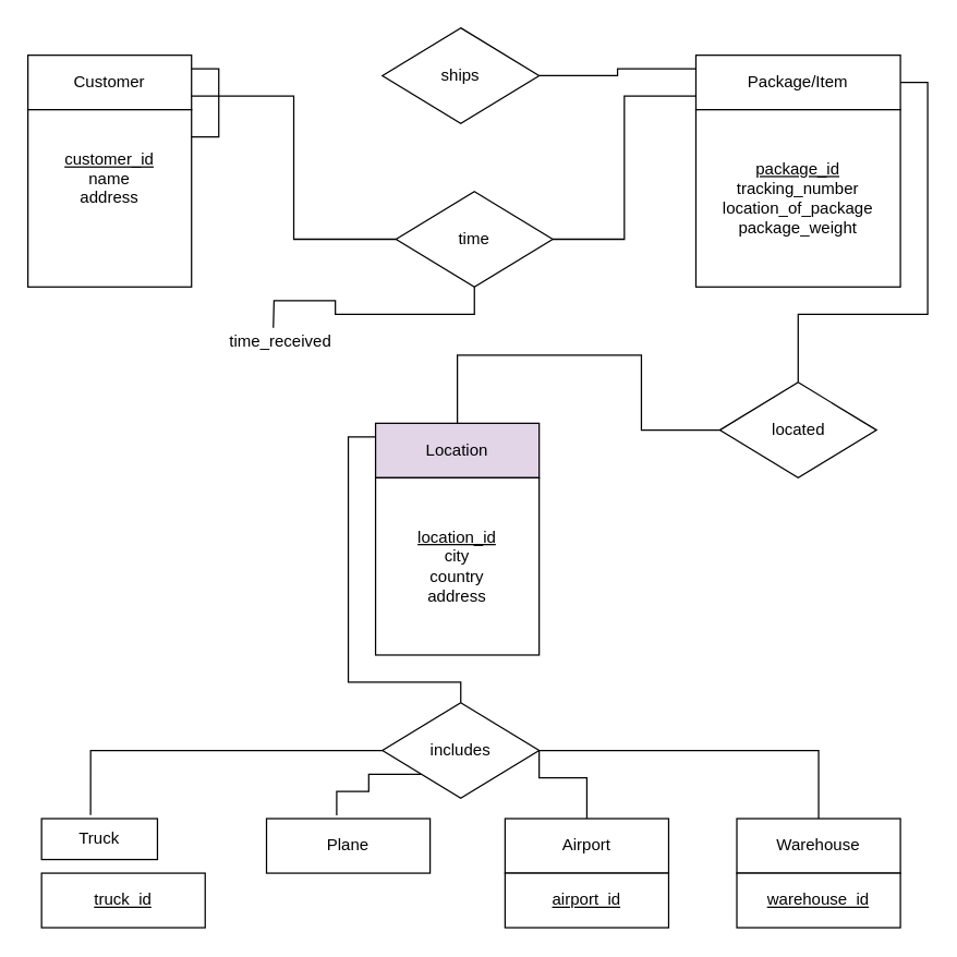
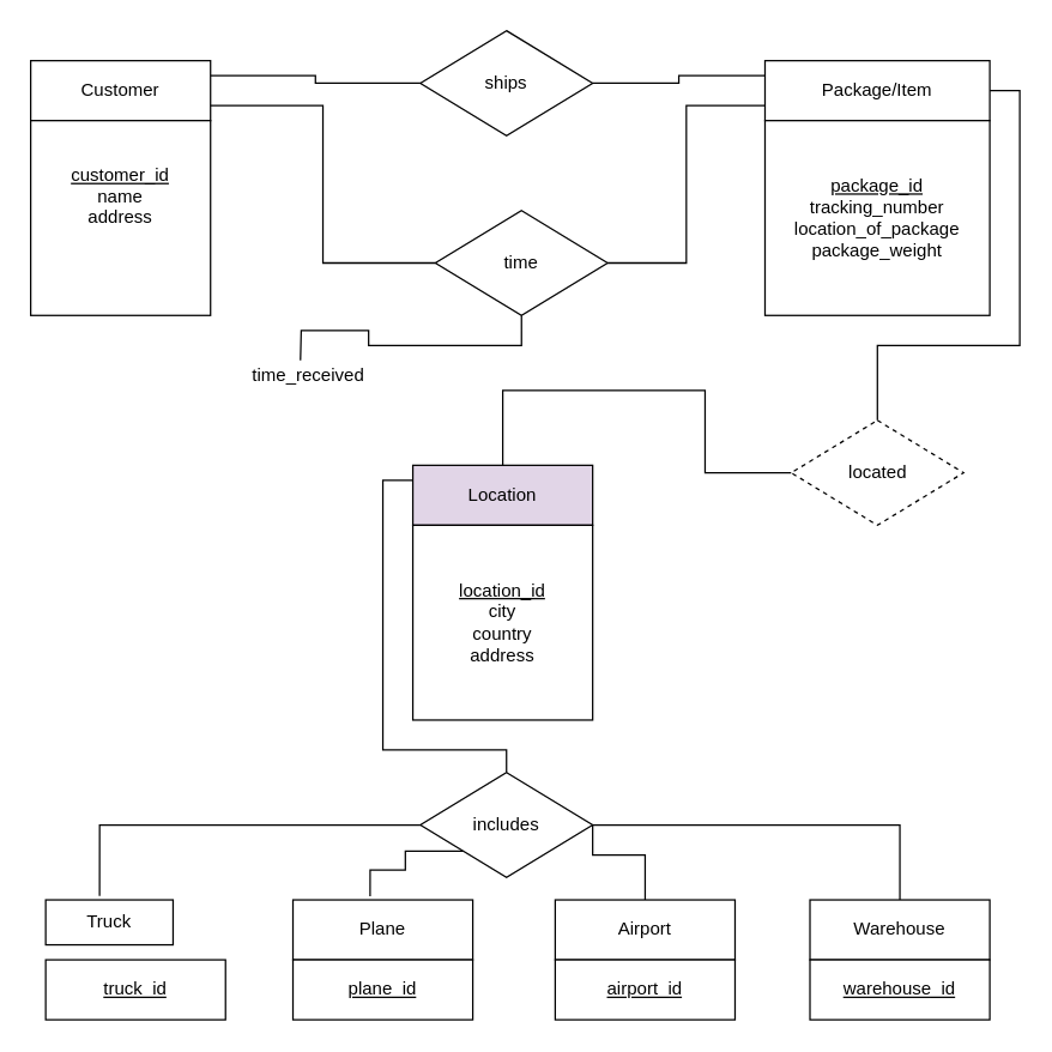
  <mxCell id="0" />
  <mxCell id="1" parent="0" />
- <mxCell id="2" style="edgeStyle=orthogonalEdgeStyle;rounded=0;orthogonalLoop=1;jettySize=auto;html=1;exitX=1;exitY=0.25;exitDx=0;exitDy=0;endArrow=none;endFill=0;" edge="1" parent="1" source="3" target="4"><mxGeometry relative="1" as="geometry" /></mxCell>
+ <mxCell id="2" style="edgeStyle=orthogonalEdgeStyle;rounded=0;orthogonalLoop=1;jettySize=auto;html=1;exitX=1;exitY=0.25;exitDx=0;exitDy=0;entryX=0;entryY=0.5;entryDx=0;entryDy=0;endArrow=none;endFill=0;" edge="1" parent="1" source="3" target="6"><mxGeometry relative="1" as="geometry" /></mxCell>
  <mxCell id="3" value="Customer" style="rounded=0;whiteSpace=wrap;html=1;" vertex="1" parent="1"><mxGeometry x="20" y="40" width="120" height="40" as="geometry" /></mxCell>
  <mxCell id="4" value="&lt;u&gt;customer_id&lt;br&gt;&lt;/u&gt;name&lt;br&gt;address&lt;br&gt;&lt;br&gt;&lt;br&gt;" style="rounded=0;whiteSpace=wrap;html=1;" vertex="1" parent="1"><mxGeometry x="20" y="80" width="120" height="130" as="geometry" /></mxCell>
  <mxCell id="5" style="edgeStyle=orthogonalEdgeStyle;rounded=0;orthogonalLoop=1;jettySize=auto;html=1;exitX=1;exitY=0.5;exitDx=0;exitDy=0;entryX=0;entryY=0.25;entryDx=0;entryDy=0;endArrow=none;endFill=0;" edge="1" parent="1" source="6" target="8"><mxGeometry relative="1" as="geometry" /></mxCell>
  <mxCell id="6" value="ships" style="rhombus;whiteSpace=wrap;html=1;" vertex="1" parent="1"><mxGeometry x="280" y="20" width="115" height="70" as="geometry" /></mxCell>
  <mxCell id="7" style="edgeStyle=orthogonalEdgeStyle;rounded=0;orthogonalLoop=1;jettySize=auto;html=1;exitX=1;exitY=0.5;exitDx=0;exitDy=0;entryX=0.5;entryY=0;entryDx=0;entryDy=0;endArrow=none;endFill=0;" edge="1" parent="1" source="8" target="15"><mxGeometry relative="1" as="geometry"><Array as="points"><mxPoint x="680" y="60" /><mxPoint x="680" y="230" /><mxPoint x="585" y="230" /></Array></mxGeometry></mxCell>
  <mxCell id="8" value="Package/Item" style="rounded=0;whiteSpace=wrap;html=1;" vertex="1" parent="1"><mxGeometry x="510" y="40" width="150" height="40" as="geometry" /></mxCell>
  <mxCell id="9" value="&lt;u&gt;package_id&lt;/u&gt;&lt;br&gt;tracking_number&lt;br&gt;location_of_package&lt;br&gt;package_weight" style="rounded=0;whiteSpace=wrap;html=1;" vertex="1" parent="1"><mxGeometry x="510" y="80" width="150" height="130" as="geometry" /></mxCell>
  <mxCell id="10" style="edgeStyle=orthogonalEdgeStyle;rounded=0;orthogonalLoop=1;jettySize=auto;html=1;exitX=1;exitY=0.5;exitDx=0;exitDy=0;entryX=0;entryY=0.75;entryDx=0;entryDy=0;endArrow=none;endFill=0;" edge="1" parent="1" source="13" target="8"><mxGeometry relative="1" as="geometry" /></mxCell>
  <mxCell id="11" style="edgeStyle=orthogonalEdgeStyle;rounded=0;orthogonalLoop=1;jettySize=auto;html=1;exitX=0;exitY=0.5;exitDx=0;exitDy=0;entryX=1;entryY=0.75;entryDx=0;entryDy=0;endArrow=none;endFill=0;" edge="1" parent="1" source="13" target="3"><mxGeometry relative="1" as="geometry" /></mxCell>
  <mxCell id="12" style="edgeStyle=orthogonalEdgeStyle;rounded=0;orthogonalLoop=1;jettySize=auto;html=1;exitX=0.5;exitY=1;exitDx=0;exitDy=0;endArrow=none;endFill=0;" edge="1" parent="1" source="13"><mxGeometry relative="1" as="geometry"><mxPoint x="200" y="240" as="targetPoint" /></mxGeometry></mxCell>
  <mxCell id="13" value="time" style="rhombus;whiteSpace=wrap;html=1;" vertex="1" parent="1"><mxGeometry x="290" y="140" width="115" height="70" as="geometry" /></mxCell>
  <mxCell id="14" style="edgeStyle=orthogonalEdgeStyle;rounded=0;orthogonalLoop=1;jettySize=auto;html=1;exitX=0;exitY=0.5;exitDx=0;exitDy=0;entryX=0.5;entryY=0;entryDx=0;entryDy=0;endArrow=none;endFill=0;" edge="1" parent="1" source="15" target="16"><mxGeometry relative="1" as="geometry"><Array as="points"><mxPoint x="470" y="315" /><mxPoint x="470" y="260" /><mxPoint x="335" y="260" /></Array></mxGeometry></mxCell>
- <mxCell id="15" value="located" style="rhombus;whiteSpace=wrap;html=1;" vertex="1" parent="1"><mxGeometry x="527.5" y="280" width="115" height="70" as="geometry" /></mxCell>
+ <mxCell id="15" value="located" style="rhombus;whiteSpace=wrap;html=1;dashed=1;" vertex="1" parent="1"><mxGeometry x="527.5" y="280" width="115" height="70" as="geometry" /></mxCell>
  <mxCell id="16" value="Location" style="rounded=0;whiteSpace=wrap;html=1;fillColor=#e1d5e7;" vertex="1" parent="1"><mxGeometry x="275" y="310" width="120" height="40" as="geometry" /></mxCell>
  <mxCell id="17" value="&lt;u&gt;location_id&lt;br&gt;&lt;/u&gt;city&lt;br&gt;country&lt;br&gt;address" style="rounded=0;whiteSpace=wrap;html=1;" vertex="1" parent="1"><mxGeometry x="275" y="350" width="120" height="130" as="geometry" /></mxCell>
  <mxCell id="18" value="time_received" style="text;html=1;align=center;verticalAlign=middle;resizable=0;points=[];autosize=1;strokeColor=none;fillColor=none;" vertex="1" parent="1"><mxGeometry x="160" y="240" width="90" height="20" as="geometry" /></mxCell>
  <mxCell id="19" value="Truck" style="rounded=0;whiteSpace=wrap;html=1;" vertex="1" parent="1"><mxGeometry x="30" y="600" width="85" height="30" as="geometry" /></mxCell>
  <mxCell id="20" value="&lt;u&gt;truck_id&lt;br&gt;&lt;/u&gt;" style="rounded=0;whiteSpace=wrap;html=1;" vertex="1" parent="1"><mxGeometry x="30" y="640" width="120" height="40" as="geometry" /></mxCell>
  <mxCell id="21" value="Plane" style="rounded=0;whiteSpace=wrap;html=1;" vertex="1" parent="1"><mxGeometry x="195" y="600" width="120" height="40" as="geometry" /></mxCell>
+ <mxCell id="22" value="&lt;u&gt;plane_id&lt;br&gt;&lt;/u&gt;" style="rounded=0;whiteSpace=wrap;html=1;" vertex="1" parent="1"><mxGeometry x="195" y="640" width="120" height="40" as="geometry" /></mxCell>
  <mxCell id="23" value="Airport" style="rounded=0;whiteSpace=wrap;html=1;" vertex="1" parent="1"><mxGeometry x="370" y="600" width="120" height="40" as="geometry" /></mxCell>
  <mxCell id="24" value="&lt;u&gt;airport_id&lt;br&gt;&lt;/u&gt;" style="rounded=0;whiteSpace=wrap;html=1;" vertex="1" parent="1"><mxGeometry x="370" y="640" width="120" height="40" as="geometry" /></mxCell>
  <mxCell id="25" value="Warehouse" style="rounded=0;whiteSpace=wrap;html=1;" vertex="1" parent="1"><mxGeometry x="540" y="600" width="120" height="40" as="geometry" /></mxCell>
  <mxCell id="26" value="&lt;u&gt;warehouse_id&lt;br&gt;&lt;/u&gt;" style="rounded=0;whiteSpace=wrap;html=1;" vertex="1" parent="1"><mxGeometry x="540" y="640" width="120" height="40" as="geometry" /></mxCell>
  <mxCell id="27" style="edgeStyle=orthogonalEdgeStyle;rounded=0;orthogonalLoop=1;jettySize=auto;html=1;exitX=0.5;exitY=0;exitDx=0;exitDy=0;entryX=0;entryY=0.25;entryDx=0;entryDy=0;endArrow=none;endFill=0;" edge="1" parent="1" source="32" target="16"><mxGeometry relative="1" as="geometry"><Array as="points"><mxPoint x="337" y="500" /><mxPoint x="255" y="500" /><mxPoint x="255" y="320" /></Array></mxGeometry></mxCell>
  <mxCell id="28" style="edgeStyle=orthogonalEdgeStyle;rounded=0;orthogonalLoop=1;jettySize=auto;html=1;exitX=0;exitY=0.5;exitDx=0;exitDy=0;entryX=0.423;entryY=-0.086;entryDx=0;entryDy=0;entryPerimeter=0;endArrow=none;endFill=0;" edge="1" parent="1" source="32" target="19"><mxGeometry relative="1" as="geometry" /></mxCell>
  <mxCell id="29" style="edgeStyle=orthogonalEdgeStyle;rounded=0;orthogonalLoop=1;jettySize=auto;html=1;exitX=0;exitY=1;exitDx=0;exitDy=0;entryX=0.429;entryY=-0.062;entryDx=0;entryDy=0;entryPerimeter=0;endArrow=none;endFill=0;" edge="1" parent="1" source="32" target="21"><mxGeometry relative="1" as="geometry"><Array as="points"><mxPoint x="270" y="568" /><mxPoint x="270" y="580" /><mxPoint x="247" y="580" /></Array></mxGeometry></mxCell>
  <mxCell id="30" style="edgeStyle=orthogonalEdgeStyle;rounded=0;orthogonalLoop=1;jettySize=auto;html=1;exitX=1;exitY=0.5;exitDx=0;exitDy=0;endArrow=none;endFill=0;entryX=0.5;entryY=0;entryDx=0;entryDy=0;" edge="1" parent="1" source="32" target="23"><mxGeometry relative="1" as="geometry"><mxPoint x="430" y="590" as="targetPoint" /><Array as="points"><mxPoint x="395" y="570" /><mxPoint x="430" y="570" /></Array></mxGeometry></mxCell>
  <mxCell id="31" style="edgeStyle=orthogonalEdgeStyle;rounded=0;orthogonalLoop=1;jettySize=auto;html=1;exitX=1;exitY=0.5;exitDx=0;exitDy=0;entryX=0.5;entryY=0;entryDx=0;entryDy=0;endArrow=none;endFill=0;" edge="1" parent="1" source="32" target="25"><mxGeometry relative="1" as="geometry" /></mxCell>
  <mxCell id="32" value="includes" style="rhombus;whiteSpace=wrap;html=1;" vertex="1" parent="1"><mxGeometry x="280" y="515" width="115" height="70" as="geometry" /></mxCell>
